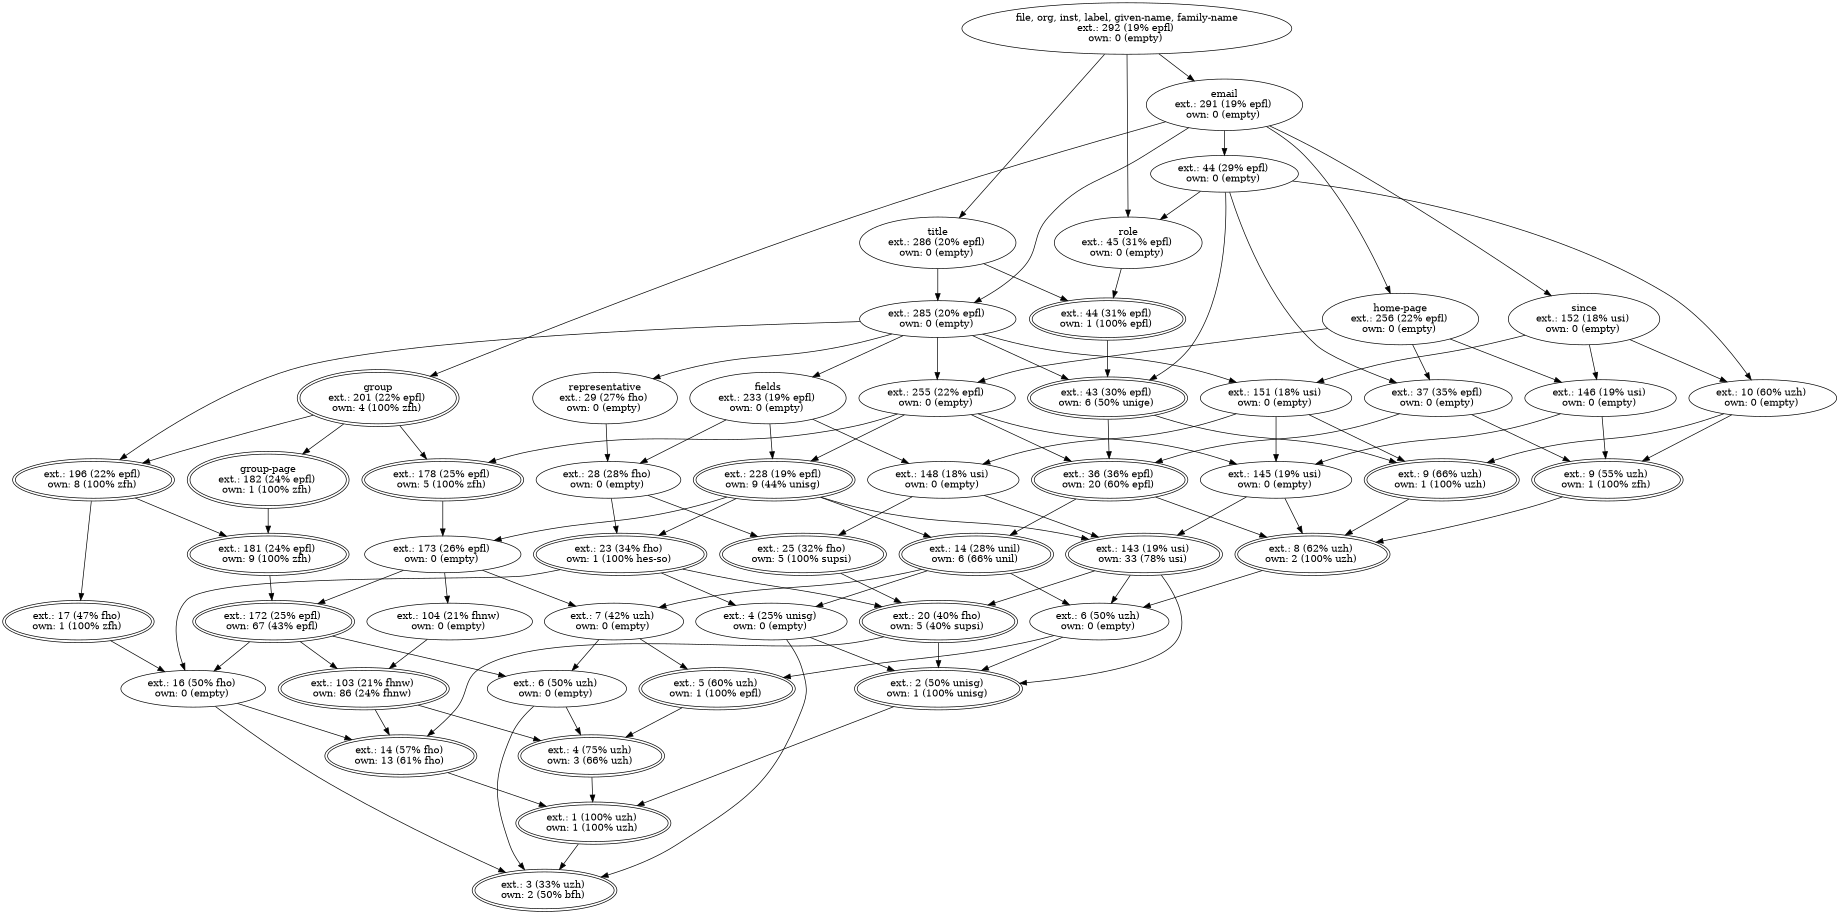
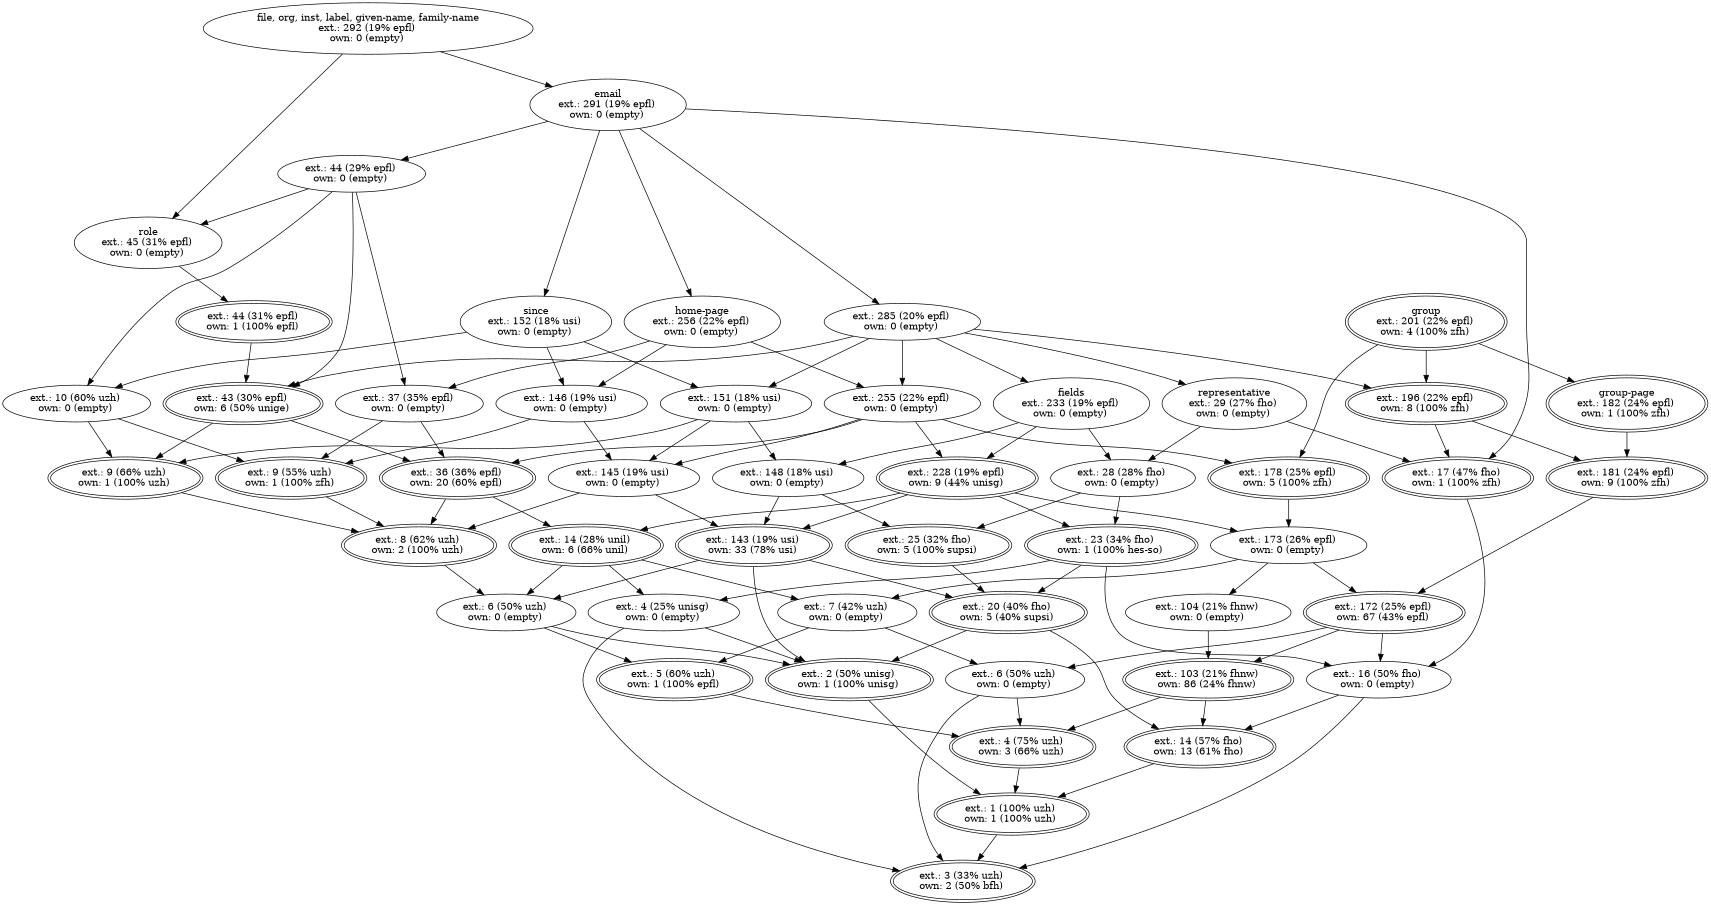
  digraph {
    node [peripheries=2]
    n1 [label="file, org, inst, label, given-name, family-name\next.: 292 (19% epfl) \nown: 0 (empty) " peripheries=""]
-   n2 [label="title\next.: 286 (20% epfl) \nown: 0 (empty) " peripheries=""]
    n3 [label="role\next.: 45 (31% epfl) \nown: 0 (empty) " peripheries=""]
    n4 [label="email\next.: 291 (19% epfl) \nown: 0 (empty) " peripheries=""]
    n5 [label="ext.: 44 (31% epfl) \nown: 1 (100% epfl) "]
    n6 [label="ext.: 285 (20% epfl) \nown: 0 (empty) " peripheries=""]
    n7 [label="home-page\next.: 256 (22% epfl) \nown: 0 (empty) " peripheries=""]
    n8 [label="ext.: 44 (29% epfl) \nown: 0 (empty) " peripheries=""]
    n9 [label="since\next.: 152 (18% usi) \nown: 0 (empty) " peripheries=""]
    n10 [label="group\next.: 201 (22% epfl) \nown: 4 (100% zfh) "]
    n11 [label="ext.: 103 (21% fhnw) \nown: 86 (24% fhnw) "]
    n12 [label="ext.: 14 (57% fho) \nown: 13 (61% fho) "]
    n13 [label="ext.: 4 (75% uzh) \nown: 3 (66% uzh) "]
    n14 [label="ext.: 1 (100% uzh) \nown: 1 (100% uzh) "]
    n15 [label="ext.: 172 (25% epfl) \nown: 67 (43% epfl) "]
    n16 [label="ext.: 16 (50% fho) \nown: 0 (empty) " peripheries=""]
    n17 [label="ext.: 6 (50% uzh) \nown: 0 (empty) " peripheries=""]
    n18 [label="ext.: 3 (33% uzh) \nown: 2 (50% bfh) "]
    n19 [label="ext.: 104 (21% fhnw) \nown: 0 (empty) " peripheries=""]
    n20 [label="ext.: 5 (60% uzh) \nown: 1 (100% epfl) "]
    n21 [label="ext.: 173 (26% epfl) \nown: 0 (empty) " peripheries=""]
    n22 [label="ext.: 7 (42% uzh) \nown: 0 (empty) " peripheries=""]
    n23 [label="ext.: 255 (22% epfl) \nown: 0 (empty) " peripheries=""]
    n24 [label="ext.: 36 (36% epfl) \nown: 20 (60% epfl) "]
    n25 [label="ext.: 228 (19% epfl) \nown: 9 (44% unisg) "]
    n26 [label="ext.: 145 (19% usi) \nown: 0 (empty) " peripheries=""]
    n27 [label="ext.: 178 (25% epfl) \nown: 5 (100% zfh) "]
    n28 [label="ext.: 14 (28% unil) \nown: 6 (66% unil) "]
    n29 [label="ext.: 8 (62% uzh) \nown: 2 (100% uzh) "]
    n30 [label="ext.: 143 (19% usi) \nown: 33 (78% usi) "]
    n31 [label="ext.: 23 (34% fho) \nown: 1 (100% hes-so) "]
    n32 [label="ext.: 6 (50% uzh) \nown: 0 (empty) " peripheries=""]
    n33 [label="ext.: 4 (25% unisg) \nown: 0 (empty) " peripheries=""]
    n34 [label="ext.: 43 (30% epfl) \nown: 6 (50% unige) "]
    n35 [label="fields\next.: 233 (19% epfl) \nown: 0 (empty) " peripheries=""]
    n36 [label="ext.: 151 (18% usi) \nown: 0 (empty) " peripheries=""]
    n37 [label="ext.: 196 (22% epfl) \nown: 8 (100% zfh) "]
    n38 [label="representative\next.: 29 (27% fho) \nown: 0 (empty) " peripheries=""]
    n39 [label="ext.: 9 (66% uzh) \nown: 1 (100% uzh) "]
    n40 [label="ext.: 20 (40% fho) \nown: 5 (40% supsi) "]
    n41 [label="ext.: 2 (50% unisg) \nown: 1 (100% unisg) "]
    n42 [label="ext.: 148 (18% usi) \nown: 0 (empty) " peripheries=""]
    n43 [label="ext.: 25 (32% fho) \nown: 5 (100% supsi) "]
    n44 [label="ext.: 28 (28% fho) \nown: 0 (empty) " peripheries=""]
    n45 [label="ext.: 181 (24% epfl) \nown: 9 (100% zfh) "]
    n46 [label="ext.: 17 (47% fho) \nown: 1 (100% zfh) "]
    n47 [label="ext.: 146 (19% usi) \nown: 0 (empty) " peripheries=""]
    n48 [label="ext.: 9 (55% uzh) \nown: 1 (100% zfh) "]
    n49 [label="ext.: 37 (35% epfl) \nown: 0 (empty) " peripheries=""]
    n50 [label="ext.: 10 (60% uzh) \nown: 0 (empty) " peripheries=""]
    n51 [label="group-page\next.: 182 (24% epfl) \nown: 1 (100% zfh) "]
-   n1 -> n2
    n1 -> n3
    n1 -> n4
-   n2 -> n5
-   n2 -> n6
    n3 -> n5
    n4 -> n6
    n4 -> n7
    n4 -> n8
    n4 -> n9
-   n4 -> n10
+   n4 -> n46
    n5 -> n34
    n6 -> n23
    n6 -> n34
    n6 -> n35
    n6 -> n36
    n6 -> n37
    n6 -> n38
    n7 -> n23
    n7 -> n47
    n7 -> n49
    n8 -> n3
    n8 -> n34
    n8 -> n49
    n8 -> n50
    n9 -> n36
    n9 -> n47
    n9 -> n50
    n10 -> n27
    n10 -> n37
    n10 -> n51
    n11 -> n12
    n11 -> n13
    n12 -> n14
    n13 -> n14
    n14 -> n18
    n15 -> n11
    n15 -> n16
    n15 -> n17
    n16 -> n12
    n16 -> n18
    n17 -> n13
    n17 -> n18
    n19 -> n11
    n20 -> n13
    n21 -> n15
    n21 -> n19
    n21 -> n22
    n22 -> n17
    n22 -> n20
    n23 -> n24
    n23 -> n25
    n23 -> n26
    n23 -> n27
    n24 -> n28
    n24 -> n29
    n25 -> n21
    n25 -> n28
    n25 -> n30
    n25 -> n31
    n26 -> n29
    n26 -> n30
    n27 -> n21
    n28 -> n22
    n28 -> n32
    n28 -> n33
    n29 -> n32
    n30 -> n32
    n30 -> n40
    n30 -> n41
    n31 -> n16
    n31 -> n33
    n31 -> n40
    n32 -> n20
    n32 -> n41
    n33 -> n18
    n33 -> n41
    n34 -> n24
    n34 -> n39
    n35 -> n25
    n35 -> n42
    n35 -> n44
    n36 -> n26
    n36 -> n39
    n36 -> n42
    n37 -> n45
    n37 -> n46
    n38 -> n44
+   n38 -> n46
    n39 -> n29
    n40 -> n12
    n40 -> n41
    n41 -> n14
    n42 -> n30
    n42 -> n43
    n43 -> n40
    n44 -> n31
    n44 -> n43
    n45 -> n15
    n46 -> n16
    n47 -> n26
    n47 -> n48
    n48 -> n29
    n49 -> n24
    n49 -> n48
    n50 -> n39
    n50 -> n48
    n51 -> n45
  }
